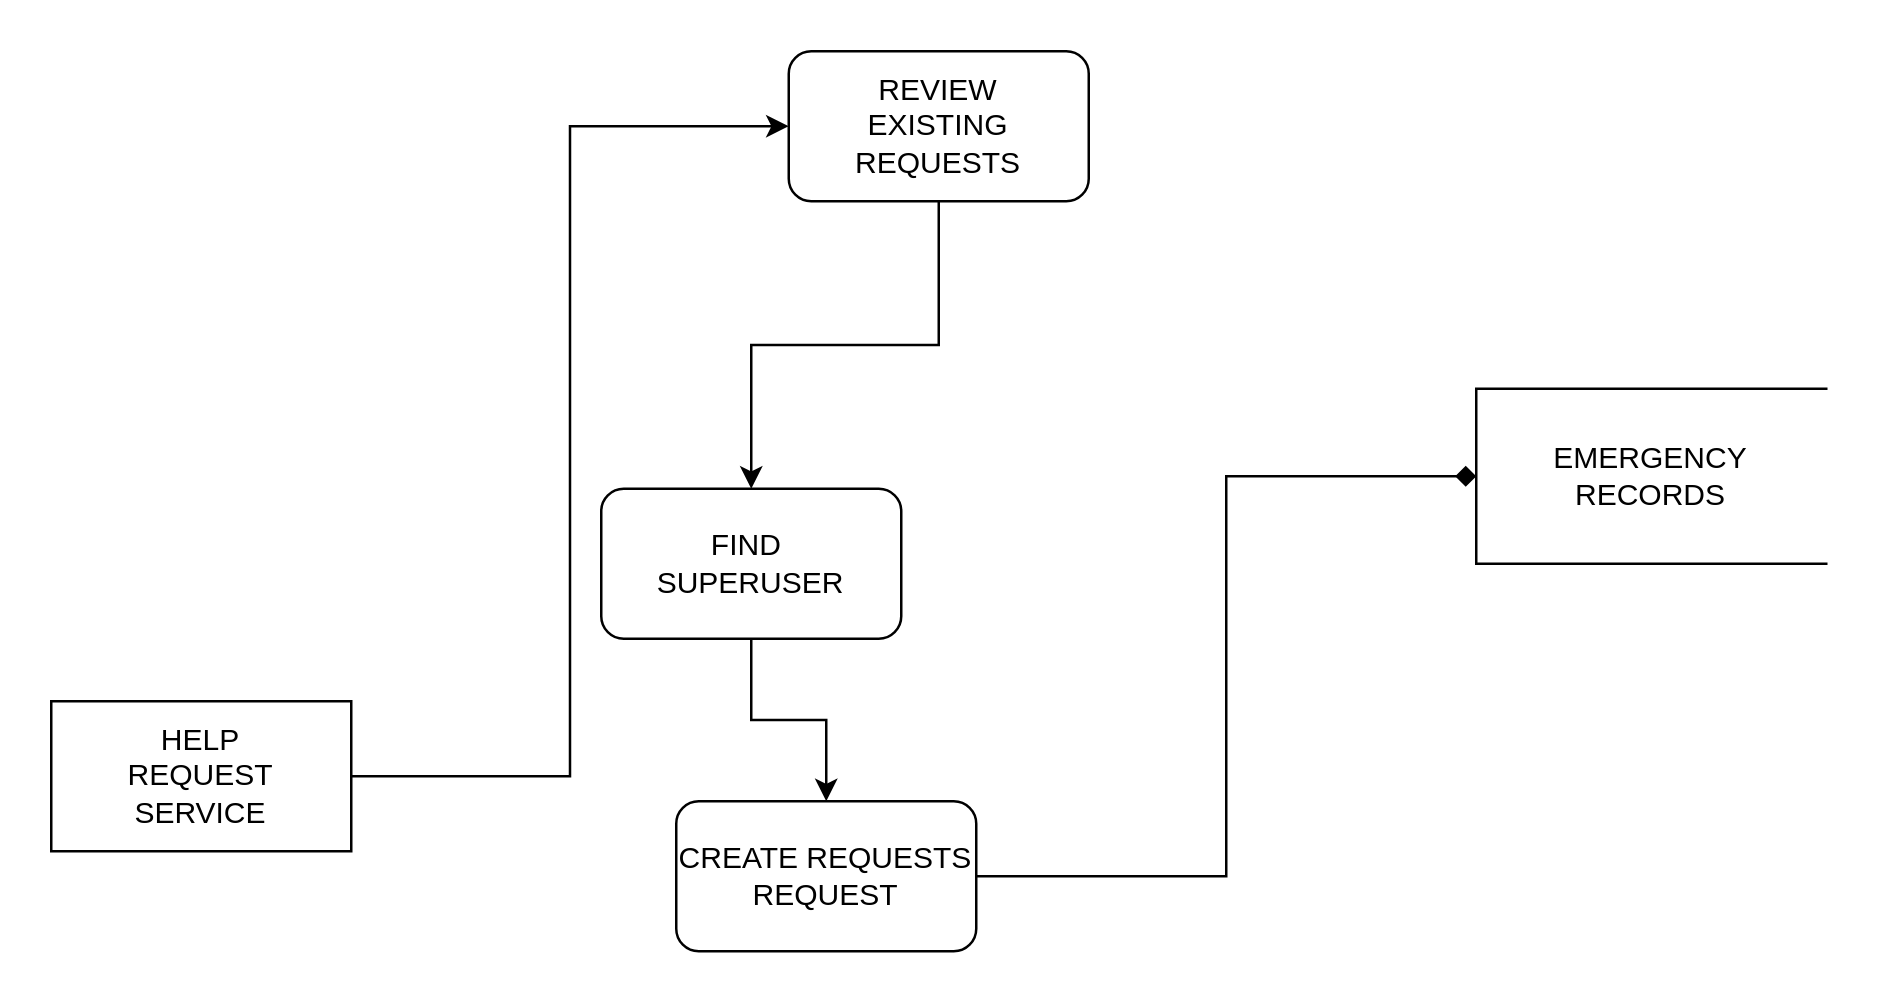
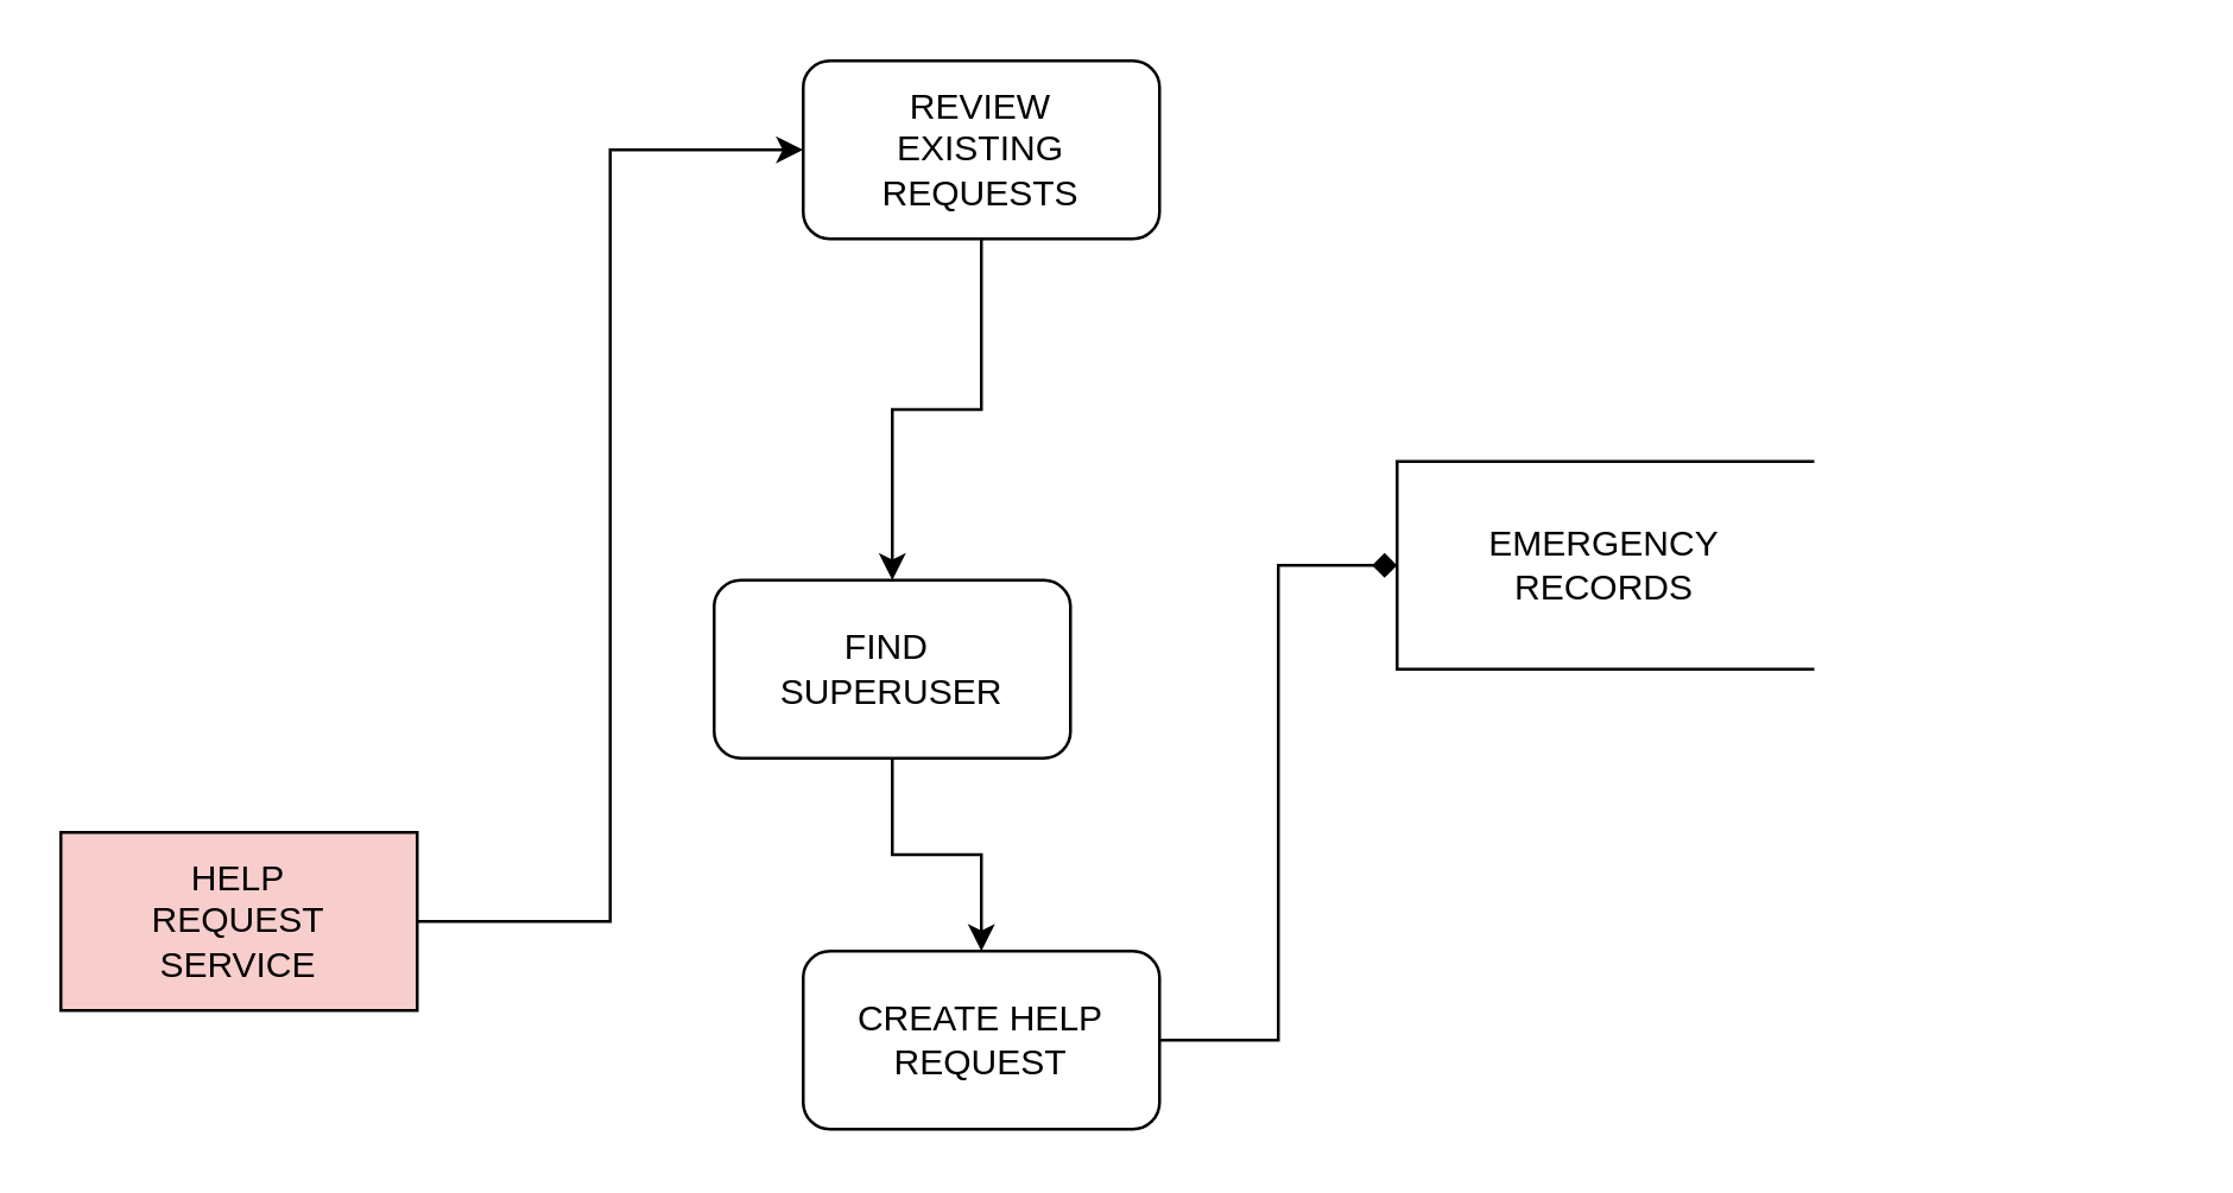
  <mxCell id="0" />
  <mxCell id="1" parent="0" />
  <mxCell id="2" style="edgeStyle=orthogonalEdgeStyle;rounded=0;orthogonalLoop=1;jettySize=auto;html=1;entryX=0;entryY=0.5;entryDx=0;entryDy=0;" edge="1" parent="1" source="3" target="5"><mxGeometry relative="1" as="geometry" /></mxCell>
- <mxCell id="3" value="HELP&lt;div&gt;REQUEST&lt;/div&gt;&lt;div&gt;SERVICE&lt;/div&gt;" style="rounded=0;whiteSpace=wrap;html=1;" vertex="1" parent="1"><mxGeometry x="20" y="280" width="120" height="60" as="geometry" /></mxCell>
+ <mxCell id="3" value="HELP&lt;div&gt;REQUEST&lt;/div&gt;&lt;div&gt;SERVICE&lt;/div&gt;" style="rounded=0;whiteSpace=wrap;html=1;fillColor=#f8cecc;" vertex="1" parent="1"><mxGeometry x="20" y="280" width="120" height="60" as="geometry" /></mxCell>
  <mxCell id="4" style="edgeStyle=orthogonalEdgeStyle;rounded=0;orthogonalLoop=1;jettySize=auto;html=1;" edge="1" parent="1" source="5" target="8"><mxGeometry relative="1" as="geometry" /></mxCell>
- <mxCell id="5" value="REVIEW&lt;div&gt;EXISTING&lt;/div&gt;&lt;div&gt;REQUESTS&lt;/div&gt;" style="rounded=1;whiteSpace=wrap;html=1;" vertex="1" parent="1"><mxGeometry x="315" y="20" width="120" height="60" as="geometry" /></mxCell>
- <mxCell id="6" value="EMERGENCY RECORDS" style="html=1;dashed=0;whiteSpace=wrap;shape=partialRectangle;right=0;" vertex="1" parent="1"><mxGeometry x="590" y="155" width="140" height="70" as="geometry" /></mxCell>
+ <mxCell id="5" value="REVIEW&lt;div&gt;EXISTING&lt;/div&gt;&lt;div&gt;REQUESTS&lt;/div&gt;" style="rounded=1;whiteSpace=wrap;html=1;" vertex="1" parent="1"><mxGeometry x="270" y="20" width="120" height="60" as="geometry" /></mxCell>
+ <mxCell id="6" value="EMERGENCY RECORDS" style="html=1;dashed=0;whiteSpace=wrap;shape=partialRectangle;right=0;" vertex="1" parent="1"><mxGeometry x="470" y="155" width="140" height="70" as="geometry" /></mxCell>
  <mxCell id="7" style="edgeStyle=orthogonalEdgeStyle;rounded=0;orthogonalLoop=1;jettySize=auto;html=1;" edge="1" parent="1" source="8" target="10"><mxGeometry relative="1" as="geometry" /></mxCell>
  <mxCell id="8" value="FIND&amp;nbsp;&lt;div&gt;SUPERUSER&lt;/div&gt;" style="rounded=1;whiteSpace=wrap;html=1;" vertex="1" parent="1"><mxGeometry x="240" y="195" width="120" height="60" as="geometry" /></mxCell>
  <mxCell id="9" style="edgeStyle=orthogonalEdgeStyle;rounded=0;orthogonalLoop=1;jettySize=auto;html=1;entryX=0;entryY=0.5;entryDx=0;entryDy=0;endArrow=diamond;" edge="1" parent="1" source="10" target="6"><mxGeometry relative="1" as="geometry" /></mxCell>
- <mxCell id="10" value="CREATE REQUESTS&lt;div&gt;REQUEST&lt;/div&gt;" style="rounded=1;whiteSpace=wrap;html=1;" vertex="1" parent="1"><mxGeometry x="270" y="320" width="120" height="60" as="geometry" /></mxCell>
+ <mxCell id="10" value="CREATE HELP&lt;div&gt;REQUEST&lt;/div&gt;" style="rounded=1;whiteSpace=wrap;html=1;" vertex="1" parent="1"><mxGeometry x="270" y="320" width="120" height="60" as="geometry" /></mxCell>
